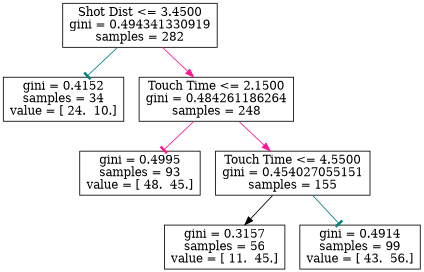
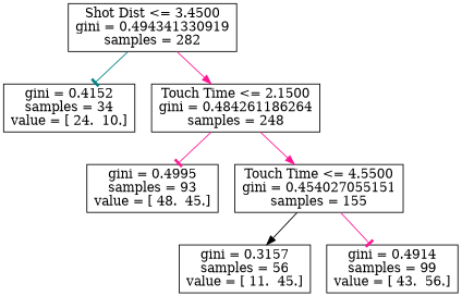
  digraph {
    node [shape=box]
    edge [arrowhead=tee color=deeppink]
    n1 [label="Shot Dist <= 3.4500\ngini = 0.494341330919\nsamples = 282"]
    n2 [label="gini = 0.4152\nsamples = 34\nvalue = [ 24.  10.]"]
    n3 [label="Touch Time <= 2.1500\ngini = 0.484261186264\nsamples = 248"]
    n4 [label="gini = 0.4995\nsamples = 93\nvalue = [ 48.  45.]"]
    n5 [label="Touch Time <= 4.5500\ngini = 0.454027055151\nsamples = 155"]
    n6 [label="gini = 0.3157\nsamples = 56\nvalue = [ 11.  45.]"]
    n7 [label="gini = 0.4914\nsamples = 99\nvalue = [ 43.  56.]"]
    n1 -> n2 [color=teal]
    n1 -> n3 [arrowhead=normal]
    n3 -> n4
    n3 -> n5 [arrowhead=normal]
    n5 -> n6 [arrowhead=normal color=black]
-   n5 -> n7 [color=teal]
+   n5 -> n7
  }
